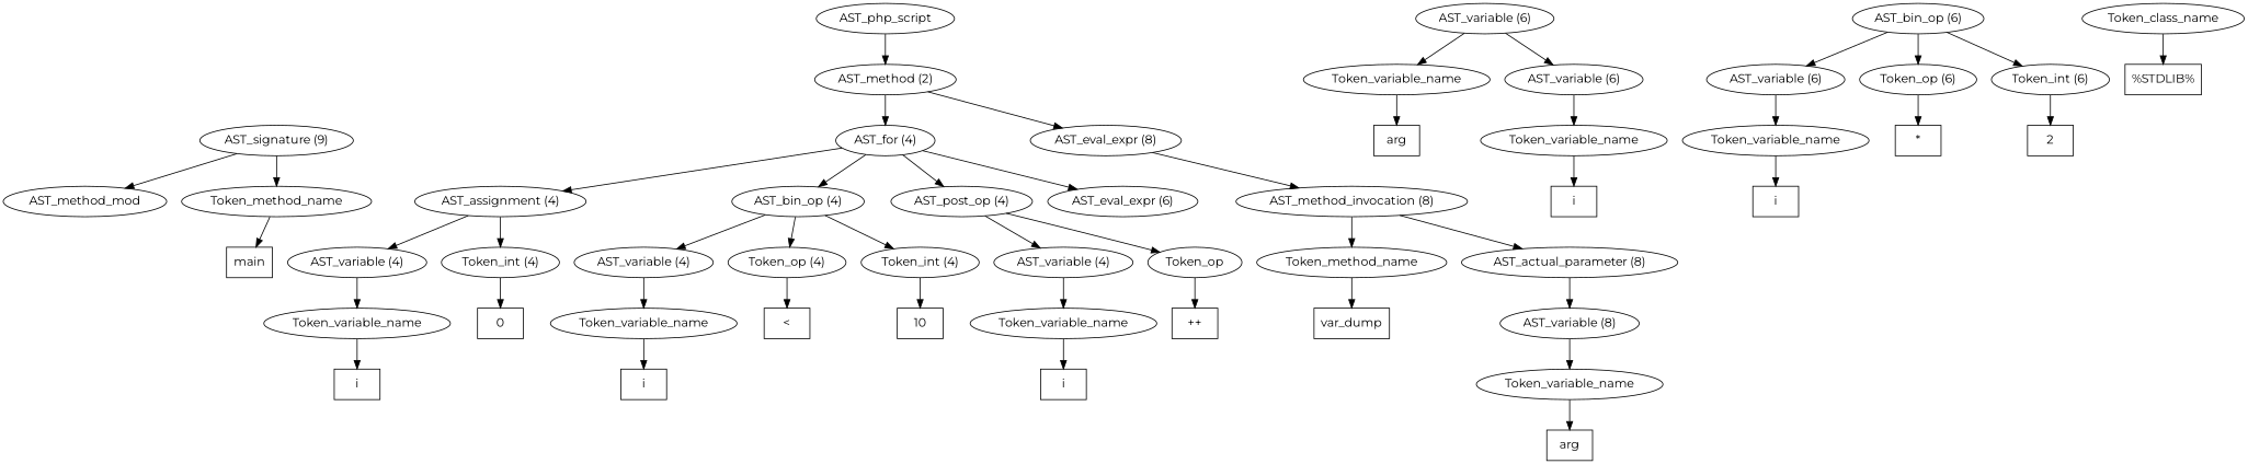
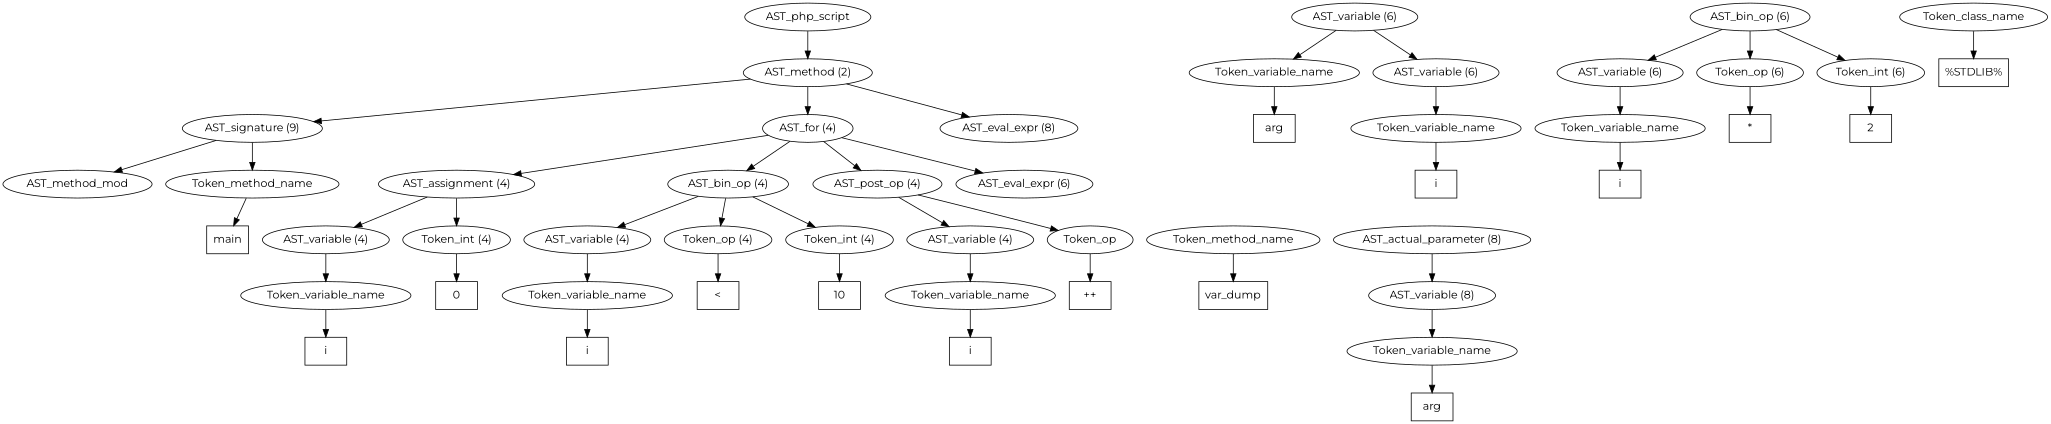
  digraph {
    fontname=Montserrat
    node [fontname=Montserrat]
    edge [fontname=Montserrat]
    n1 [label=AST_php_script]
    n2 [label="AST_method (2)"]
    n3 [label="AST_signature (9)"]
    n4 [label="AST_for (4)"]
    n5 [label="AST_eval_expr (8)"]
    n6 [label=AST_method_mod]
    n7 [label=Token_method_name]
    n8 [label="AST_assignment (4)"]
    n9 [label="AST_bin_op (4)"]
    n10 [label="AST_post_op (4)"]
    n11 [label="AST_eval_expr (6)"]
-   n12 [label="AST_method_invocation (8)"]
    n13 [label=main shape=box]
    n14 [label="AST_variable (4)"]
    n15 [label="Token_int (4)"]
    n16 [label="AST_variable (4)"]
    n17 [label="Token_op (4)"]
    n18 [label="Token_int (4)"]
    n19 [label="AST_variable (4)"]
    n20 [label=Token_op]
    n21 [label=Token_variable_name]
    n22 [label=0 shape=box]
    n23 [label=i shape=box]
    n24 [label=Token_variable_name]
    n25 [label="<" shape=box]
    n26 [label=10 shape=box]
    n27 [label=i shape=box]
    n28 [label=Token_variable_name]
    n29 [label="++" shape=box]
    n30 [label=i shape=box]
    n31 [label="AST_variable (6)"]
    n32 [label=Token_variable_name]
    n33 [label="AST_variable (6)"]
    n34 [label="AST_bin_op (6)"]
    n35 [label="AST_variable (6)"]
    n36 [label="Token_op (6)"]
    n37 [label="Token_int (6)"]
    n38 [label=arg shape=box]
    n39 [label=Token_variable_name]
    n40 [label=i shape=box]
    n41 [label=Token_variable_name]
    n42 [label="*" shape=box]
    n43 [label=2 shape=box]
    n44 [label=i shape=box]
    n45 [label=Token_method_name]
    n46 [label="AST_actual_parameter (8)"]
    n47 [label=Token_class_name]
    n48 [label="%STDLIB%" shape=box]
    n49 [label=var_dump shape=box]
    n50 [label="AST_variable (8)"]
    n51 [label=Token_variable_name]
    n52 [label=arg shape=box]
    n1 -> n2
+   n2 -> n3
    n2 -> n4
    n2 -> n5
    n3 -> n6
    n3 -> n7
    n4 -> n8
    n4 -> n9
    n4 -> n10
    n4 -> n11
-   n5 -> n12
    n7 -> n13
    n8 -> n14
    n8 -> n15
    n9 -> n16
    n9 -> n17
    n9 -> n18
    n10 -> n19
    n10 -> n20
-   n12 -> n45
-   n12 -> n46
    n14 -> n21
    n15 -> n22
    n16 -> n24
    n17 -> n25
    n18 -> n26
    n19 -> n28
    n20 -> n29
    n21 -> n23
    n24 -> n27
    n28 -> n30
    n31 -> n32
    n31 -> n33
    n32 -> n38
    n33 -> n39
    n34 -> n35
    n34 -> n36
    n34 -> n37
    n35 -> n41
    n36 -> n42
    n37 -> n43
    n39 -> n40
    n41 -> n44
    n45 -> n49
    n46 -> n50
    n47 -> n48
    n50 -> n51
    n51 -> n52
  }
